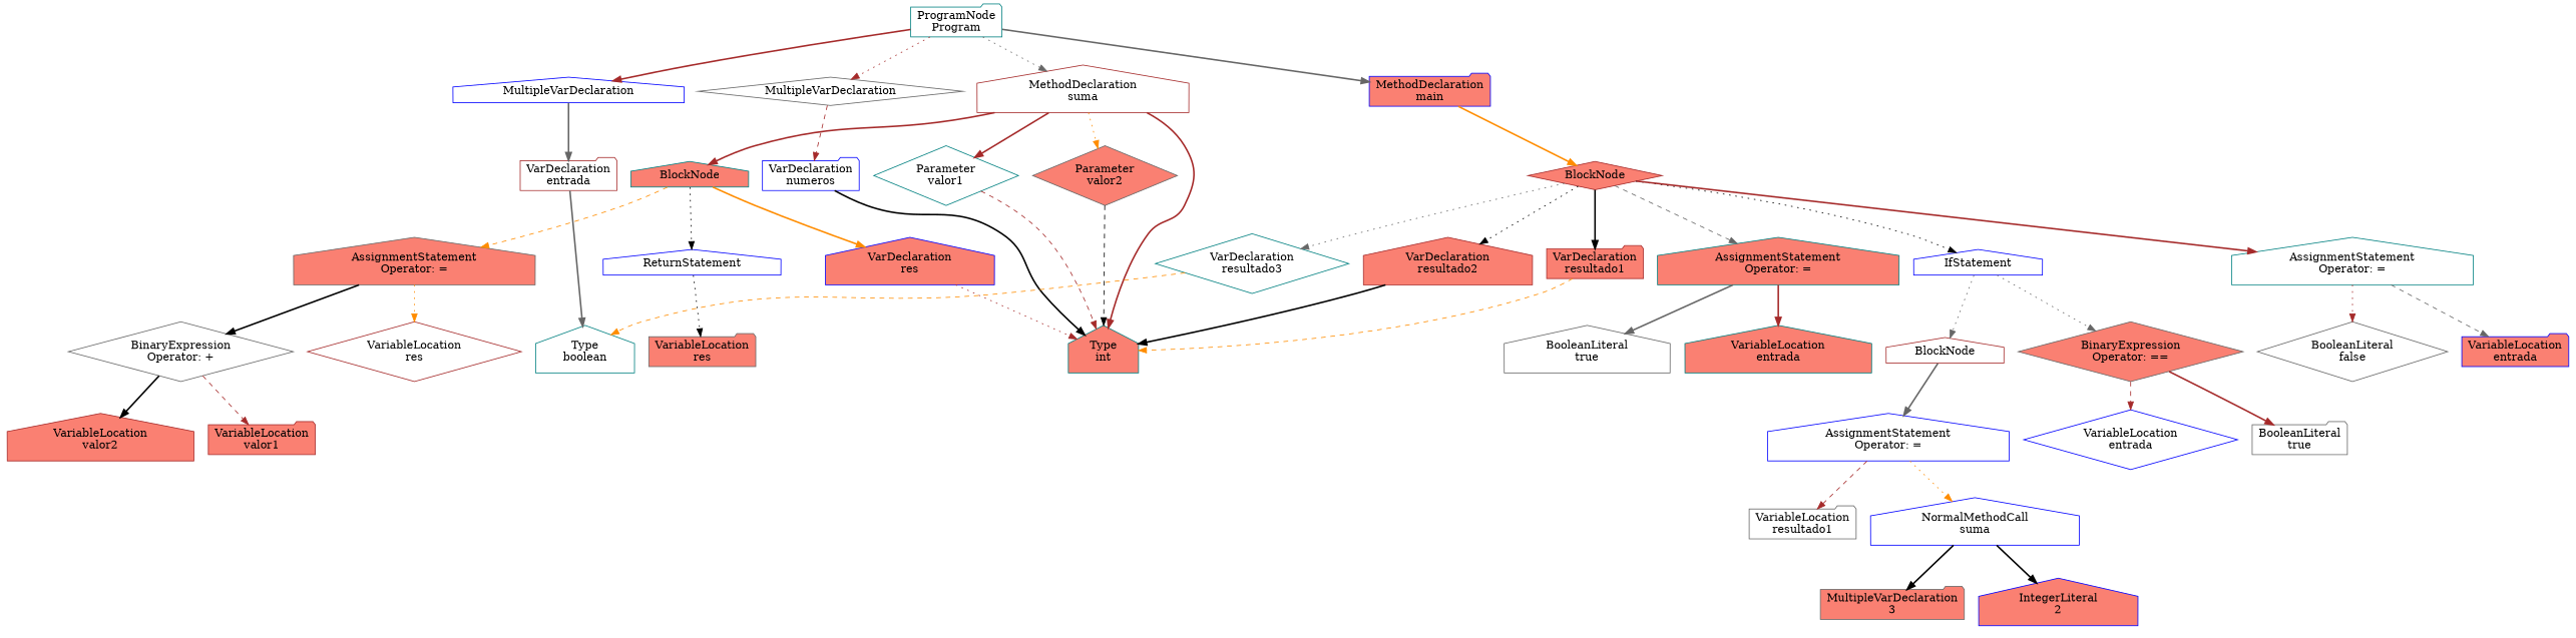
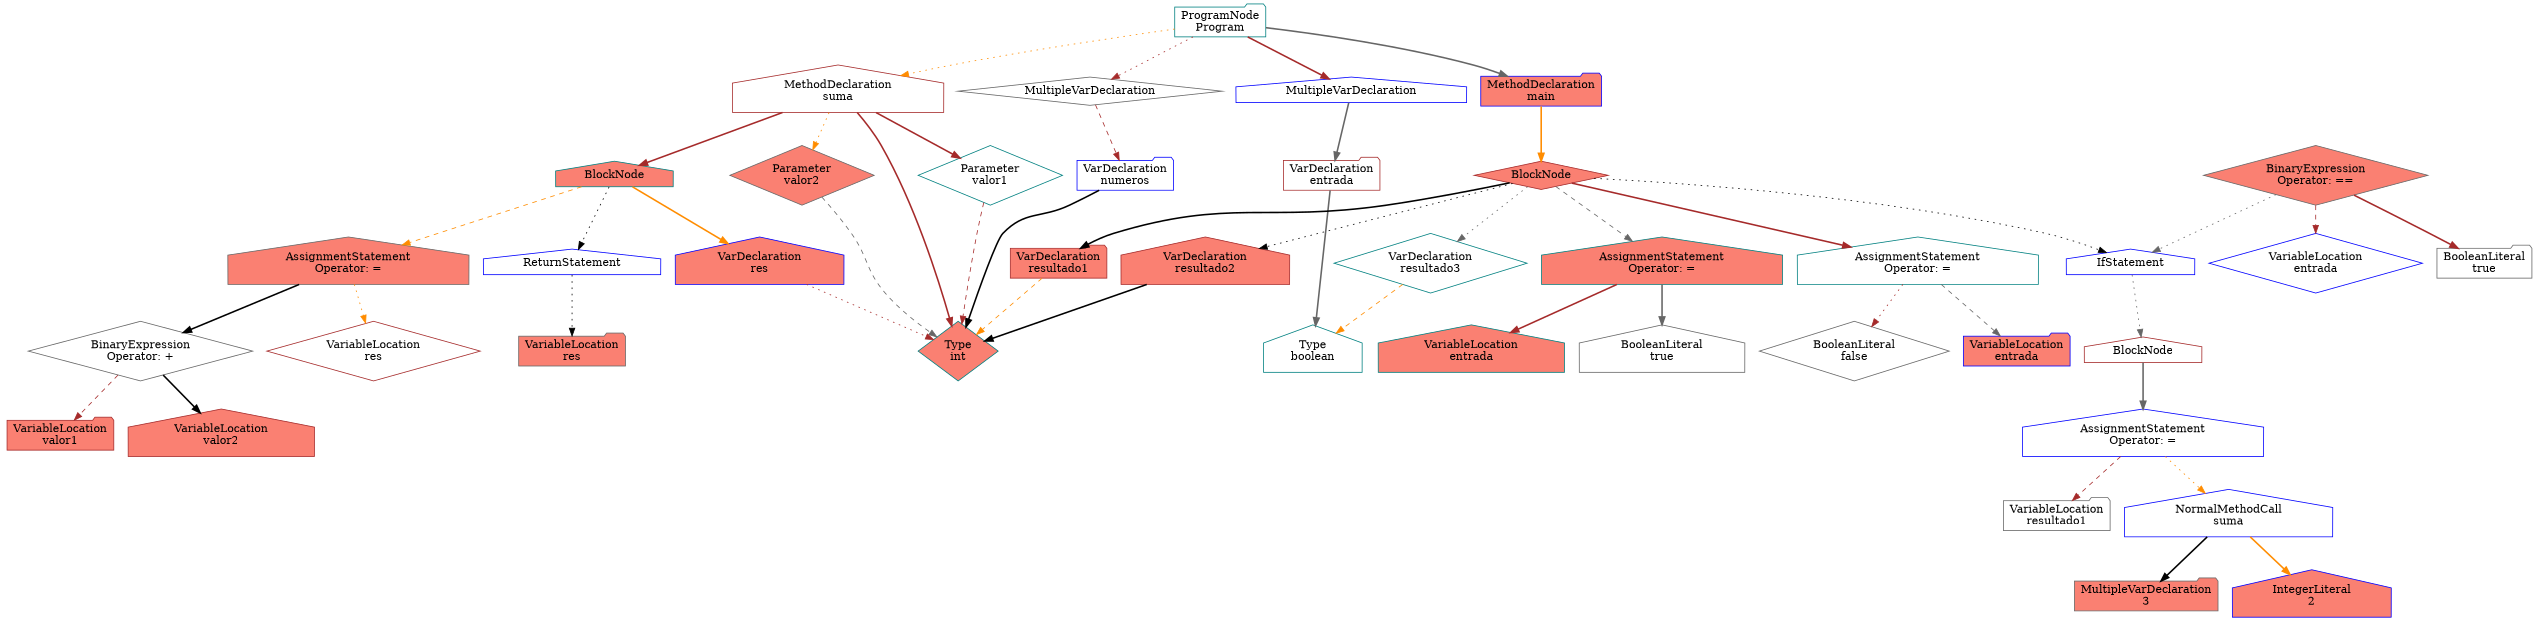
  digraph {
    node [color=blue fillcolor=white shape=house style=filled]
    edge [color=brown style=bold]
    n1 [color=teal label="ProgramNode\nProgram" shape=folder]
    n2 [label=MultipleVarDeclaration]
    n3 [color=gray40 label=MultipleVarDeclaration shape=diamond]
    n4 [color=brown label="MethodDeclaration\nsuma"]
    n5 [fillcolor=salmon label="MethodDeclaration\nmain" shape=folder]
    n6 [color=brown label="VarDeclaration\nentrada" shape=folder]
    n7 [label="VarDeclaration\nnumeros" shape=folder]
-   n8 [color=teal fillcolor=salmon label="Type\nint"]
+   n8 [color=teal fillcolor=salmon label="Type\nint" shape=diamond]
    n9 [color=teal label="Parameter\nvalor1" shape=diamond]
    n10 [color=gray40 fillcolor=salmon label="Parameter\nvalor2" shape=diamond]
    n11 [color=teal fillcolor=salmon label=BlockNode]
    n12 [color=brown fillcolor=salmon label=BlockNode shape=diamond]
    n13 [color=teal label="Type\nboolean"]
    n14 [fillcolor=salmon label="VarDeclaration\nres"]
    n15 [color=gray40 fillcolor=salmon label="AssignmentStatement\nOperator: ="]
    n16 [label=ReturnStatement]
    n17 [color=brown label="VariableLocation\nres" shape=diamond]
    n18 [color=gray40 label="BinaryExpression\nOperator: +" shape=diamond]
    n19 [color=gray40 fillcolor=salmon label="VariableLocation\nres" shape=folder]
    n20 [color=brown fillcolor=salmon label="VariableLocation\nvalor1" shape=folder]
    n21 [color=brown fillcolor=salmon label="VariableLocation\nvalor2"]
    n22 [color=brown fillcolor=salmon label="VarDeclaration\nresultado1" shape=folder]
    n23 [color=brown fillcolor=salmon label="VarDeclaration\nresultado2"]
    n24 [color=teal label="VarDeclaration\nresultado3" shape=diamond]
    n25 [color=teal fillcolor=salmon label="AssignmentStatement\nOperator: ="]
    n26 [label=IfStatement]
    n27 [color=teal label="AssignmentStatement\nOperator: ="]
    n28 [color=teal fillcolor=salmon label="VariableLocation\nentrada"]
    n29 [color=gray40 label="BooleanLiteral\ntrue"]
    n30 [color=gray40 fillcolor=salmon label="BinaryExpression\nOperator: ==" shape=diamond]
    n31 [color=brown label=BlockNode]
    n32 [fillcolor=salmon label="VariableLocation\nentrada" shape=folder]
    n33 [color=gray40 label="BooleanLiteral\nfalse" shape=diamond]
    n34 [label="VariableLocation\nentrada" shape=diamond]
    n35 [color=gray40 label="BooleanLiteral\ntrue" shape=folder]
    n36 [label="AssignmentStatement\nOperator: ="]
    n37 [color=gray40 label="VariableLocation\nresultado1" shape=folder]
    n38 [label="NormalMethodCall\nsuma"]
    n39 [color=gray40 fillcolor=salmon label="MultipleVarDeclaration\n3" shape=folder]
    n40 [fillcolor=salmon label="IntegerLiteral\n2"]
    n1 -> n2
    n1 -> n3 [style=dotted]
-   n1 -> n4 [color=gray40 style=dotted]
+   n1 -> n4 [color=darkorange style=dotted]
    n1 -> n5 [color=gray40]
    n2 -> n6 [color=gray40]
    n3 -> n7 [style=dashed]
    n4 -> n8
    n4 -> n9
    n4 -> n10 [color=darkorange style=dotted]
    n4 -> n11
    n5 -> n12 [color=darkorange]
    n6 -> n13 [color=gray40]
    n7 -> n8 [color=black]
    n9 -> n8 [style=dashed]
-   n10 -> n8 [color=black style=dashed]
+   n10 -> n8 [color=gray40 style=dashed]
    n11 -> n14 [color=darkorange]
    n11 -> n15 [color=darkorange style=dashed]
    n11 -> n16 [color=black style=dotted]
    n12 -> n22 [color=black]
    n12 -> n23 [color=black style=dotted]
    n12 -> n24 [color=gray40 style=dotted]
    n12 -> n25 [color=gray40 style=dashed]
    n12 -> n26 [color=black style=dotted]
    n12 -> n27
    n14 -> n8 [style=dotted]
    n15 -> n17 [color=darkorange style=dotted]
    n15 -> n18 [color=black]
    n16 -> n19 [color=black style=dotted]
    n18 -> n20 [style=dashed]
    n18 -> n21 [color=black]
    n22 -> n8 [color=darkorange style=dashed]
    n23 -> n8 [color=black]
    n24 -> n13 [color=darkorange style=dashed]
    n25 -> n28
    n25 -> n29 [color=gray40]
-   n26 -> n30 [color=gray40 style=dotted]
+   n30 -> n26 [color=gray40 style=dotted]
    n26 -> n31 [color=gray40 style=dotted]
    n27 -> n32 [color=gray40 style=dashed]
    n27 -> n33 [style=dotted]
    n30 -> n34 [style=dashed]
    n30 -> n35
    n31 -> n36 [color=gray40]
    n36 -> n37 [style=dashed]
    n36 -> n38 [color=darkorange style=dotted]
    n38 -> n39 [color=black]
-   n38 -> n40 [color=black]
+   n38 -> n40 [color=darkorange]
  }
